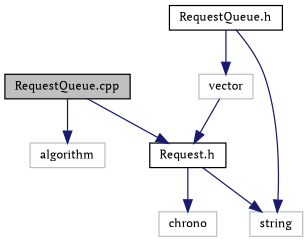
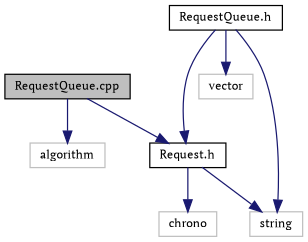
  digraph {
    fontname="PT Serif"
    node [color=grey75 fillcolor=white fontname="PT Serif" fontsize=10 shape=record style=filled]
    edge [color=midnightblue fontname="PT Serif" fontsize=10 labelfontname=Helvetica labelfontsize=10 style=solid]
    n1 [color=black fillcolor=grey75 fontcolor=black height=0.2 label="RequestQueue.cpp" width=0.4]
    n2 [height=0.2 label=algorithm width=0.4]
    n3 [color=black height=0.2 label="Request.h" width=0.4]
    n4 [color=black height=0.2 label="RequestQueue.h" width=0.4]
    n5 [height=0.2 label=string width=0.4]
    n6 [height=0.2 label=vector width=0.4]
    n7 [height=0.2 label=chrono width=0.4]
    n1 -> n2
    n1 -> n3
    n3 -> n5
    n3 -> n7
-   n6 -> n3
+   n4 -> n3
    n4 -> n5
    n4 -> n6
  }
